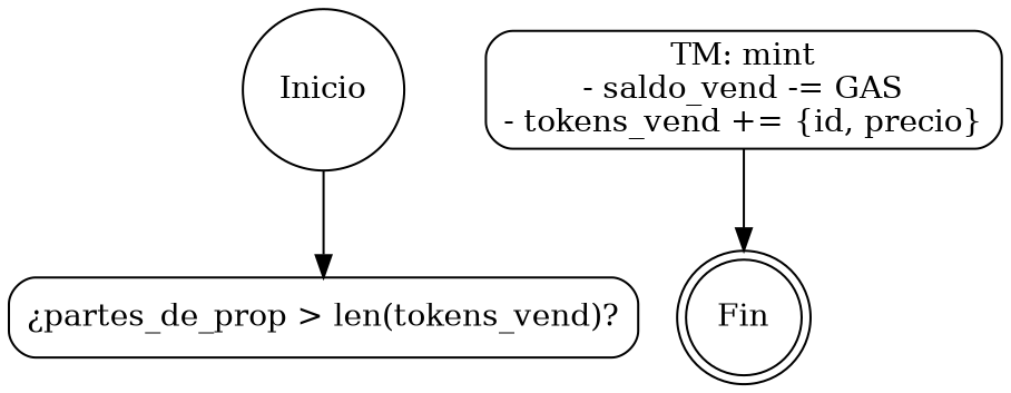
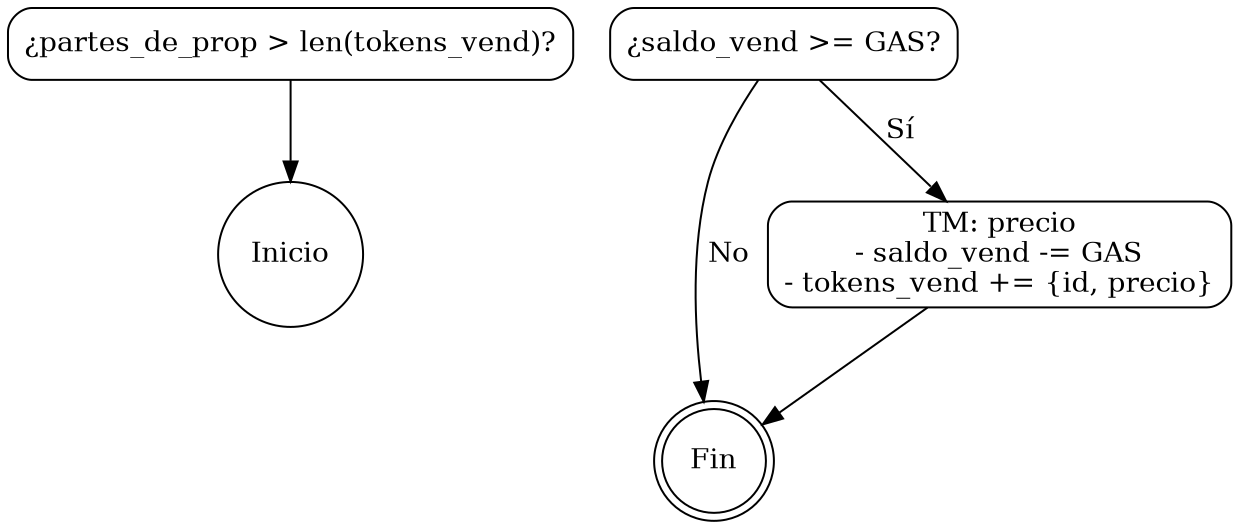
  digraph {
    rankdir=TB
    node [shape=rect style=rounded]
    n1 [label=Inicio shape=circle]
    n2 [label="¿partes_de_prop > len(tokens_vend)?"]
+   n3 [label="¿saldo_vend >= GAS?"]
    n4 [label=Fin shape=doublecircle]
-   n5 [label="TM: mint\n- saldo_vend -= GAS\n- tokens_vend += {id, precio}"]
-   n1 -> n2
+   n5 [label="TM: precio\n- saldo_vend -= GAS\n- tokens_vend += {id, precio}"]
+   n2 -> n1
+   n3 -> n4 [label=No]
+   n3 -> n5 [label="Sí"]
    n5 -> n4
  }
